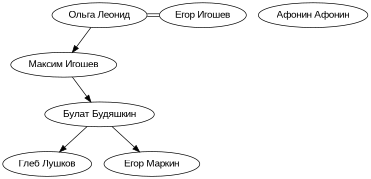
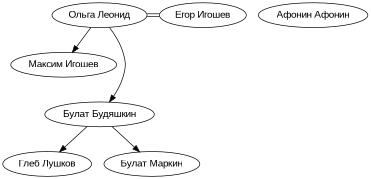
  digraph {
    fontname="Liberation Sans"
    node [fontname="Liberation Sans"]
    edge [fontname="Liberation Sans"]
    n1 [label="Глеб Лушков"]
-   n2 [label="Егор Маркин"]
+   n2 [label="Булат Маркин"]
    n3 [label="Ольга Леонид"]
    n4 [label="Афонин Афонин"]
    n5 [label="Егор Игошев"]
    n6 [label="Максим Игошев"]
    n7 [label="Булат Будяшкин"]
    subgraph sub_1 {
      rank=same
      n1
      n2
    }
    subgraph sub_2 {
      rank=same
      n3
      n4
    }
    subgraph sub_3 {
      rank=same
      n3
      n5
    }
    n3 -> n5 [arrowhead=none color="black:invis:black"]
    n3 -> n6
-   n6 -> n7
+   n3 -> n7
    n7 -> n1
    n7 -> n2
  }
